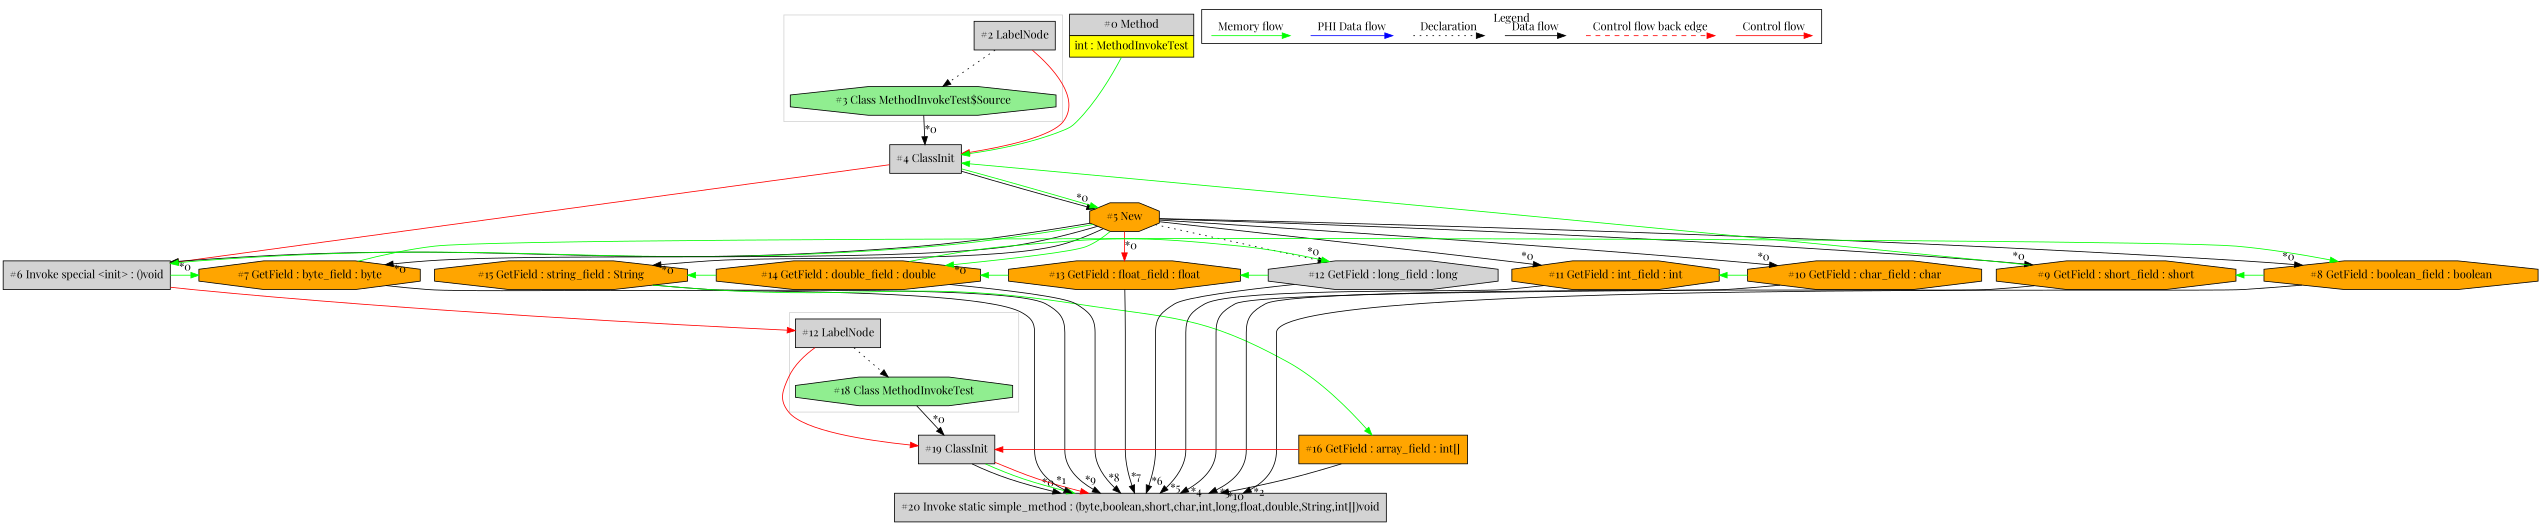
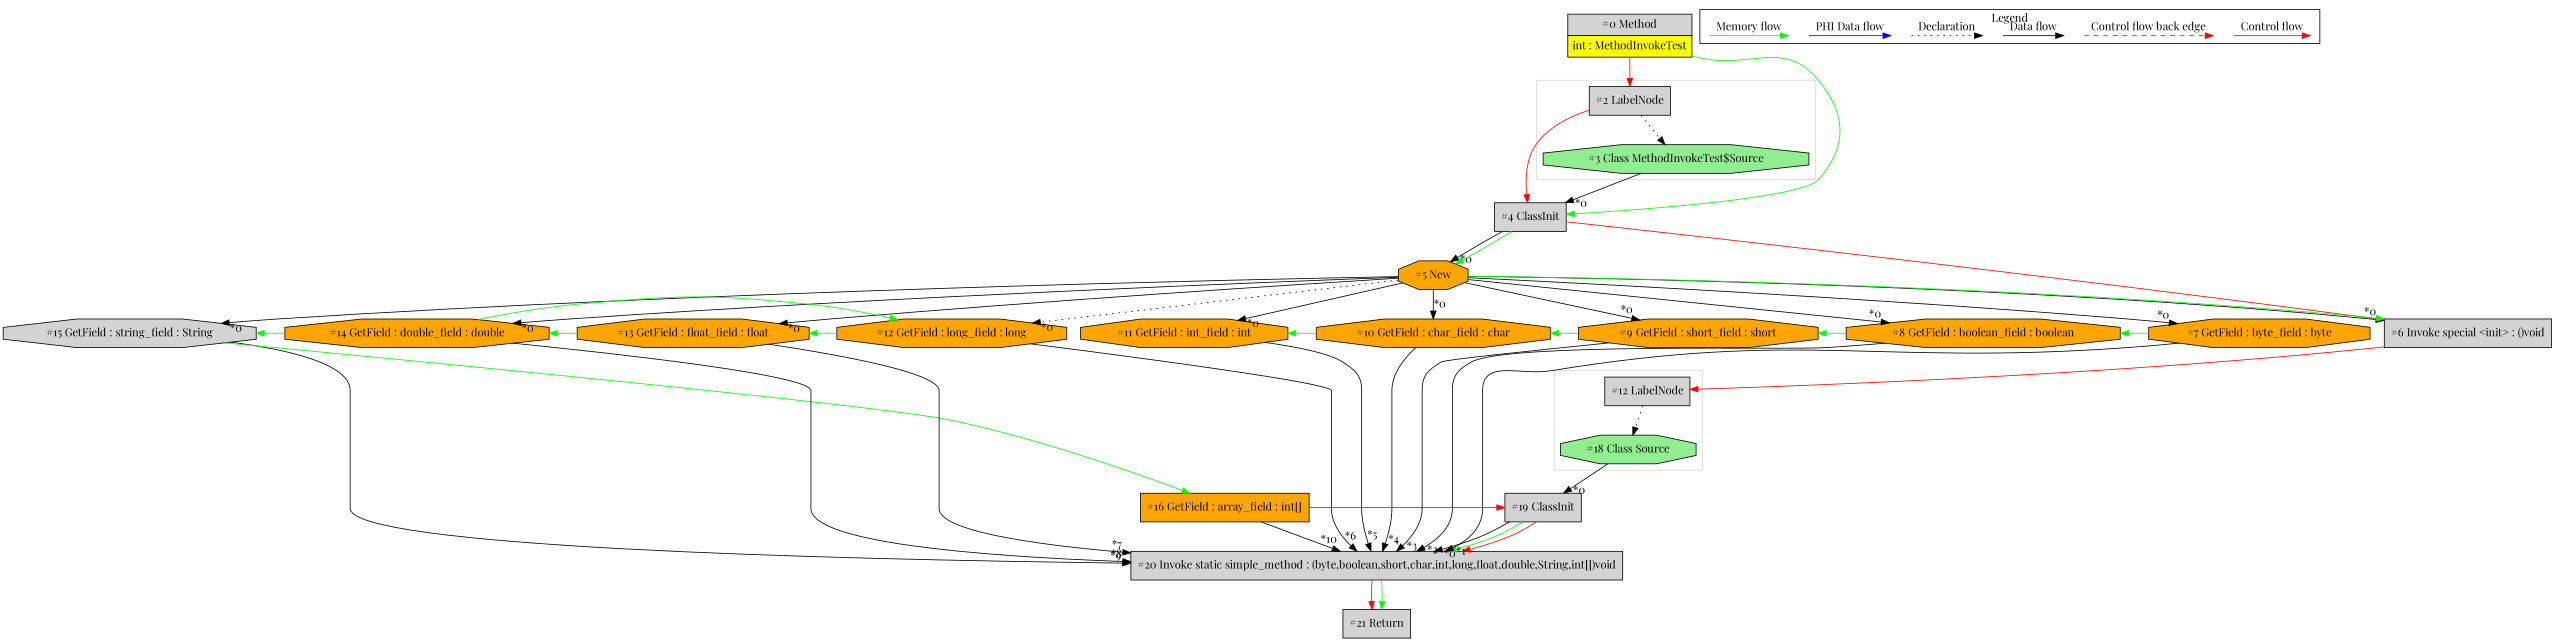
  digraph {
    fontname="Playfair Display"
    ordering=in
    node [fontname="Playfair Display" shape=octagon style=filled]
    edge [fontname="Playfair Display" labeldistance=2]
    n1 [fillcolor=lightgrey label="#12 LabelNode" shape=box]
-   n2 [fillcolor=lightgreen label="#18 Class MethodInvokeTest"]
+   n2 [fillcolor=lightgreen label="#18 Class Source"]
    n3 [fillcolor=lightgreen label="#3 Class MethodInvokeTest$Source"]
    n4 [fillcolor=lightgrey label="#2 LabelNode" shape=box]
    c0 [shape=point style=invis]
    c1 [shape=point style=invis]
    c2 [shape=point style=invis]
    c3 [shape=point style=invis]
    d0 [shape=point style=invis]
    d1 [shape=point style=invis]
    d2 [shape=point style=invis]
    d3 [shape=point style=invis]
    d4 [shape=point style=invis]
    d5 [shape=point style=invis]
    d6 [shape=point style=invis]
    d7 [shape=point style=invis]
    n17 [fillcolor=lightgrey label="#19 ClassInit" shape=box]
    n18 [fillcolor=lightgrey label="#4 ClassInit" shape=box]
    n19 [fillcolor=lightgrey label=<<table border="0" cellborder="1" cellspacing="0" cellpadding="5"><tr><td colspan="1">#0 Method</td></tr><tr><td port="prj1" bgcolor="yellow">int : MethodInvokeTest</td></tr></table>> margin=0 shape=none]
    n20 [fillcolor=orange label="#5 New"]
    n21 [fillcolor=lightgrey label="#6 Invoke special <init> : ()void" shape=box]
    n22 [fillcolor=orange label="#7 GetField : byte_field : byte"]
-   n23 [fillcolor=orange label="#15 GetField : string_field : String"]
+   n23 [fillcolor=lightgrey label="#15 GetField : string_field : String"]
    n24 [fillcolor=orange label="#14 GetField : double_field : double"]
    n25 [fillcolor=orange label="#13 GetField : float_field : float"]
-   n26 [fillcolor=lightgrey label="#12 GetField : long_field : long"]
+   n26 [fillcolor=orange label="#12 GetField : long_field : long"]
    n27 [fillcolor=orange label="#11 GetField : int_field : int"]
    n28 [fillcolor=orange label="#10 GetField : char_field : char"]
    n29 [fillcolor=orange label="#9 GetField : short_field : short"]
    n30 [fillcolor=orange label="#8 GetField : boolean_field : boolean"]
    n31 [fillcolor=lightgrey label="#20 Invoke static simple_method : (byte,boolean,short,char,int,long,float,double,String,int[])void" shape=box]
    n32 [fillcolor=orange label="#16 GetField : array_field : int[]" shape=box]
+   n33 [fillcolor=lightgrey label="#21 Return" shape=box]
    subgraph cluster_1 {
      color=lightgray
      n1
      n2
    }
    subgraph cluster_2 {
      color=lightgray
      n3
      n4
    }
    subgraph cluster_3 {
      label=Legend
      subgraph sub_4 {
        label=Legend
        rank=same
        c0
        c1
        c2
        c3
        d0
        d1
        d2
        d3
        d4
        d5
        d6
        d7
      }
    }
    n1 -> n2 [style=dotted labeldistance=""]
-   n1 -> n17 [color=red fontcolor=red]
    n2 -> n17 [headlabel="*0"]
    n3 -> n18 [headlabel="*0"]
    n4 -> n3 [style=dotted labeldistance=""]
    n4 -> n18 [color=red fontcolor=red]
    c0 -> c1 [color=red label="Control flow" style=solid labeldistance=""]
    c2 -> c3 [color=red label="Control flow back edge" style=dashed labeldistance=""]
    d0 -> d1 [label="Data flow" labeldistance=""]
    d2 -> d3 [label=Declaration style=dotted labeldistance=""]
    d4 -> d5 [color=blue label="PHI Data flow" labeldistance=""]
    d6 -> d7 [color=green label="Memory flow" labeldistance=""]
    n17 -> n31 [headlabel="*0"]
    n17 -> n31 [color=green constraint=false]
    n17 -> n31 [color=red fontcolor=red]
    n18 -> n20 [headlabel="*0"]
    n18 -> n20 [color=green constraint=false]
    n18 -> n21 [color=red fontcolor=red]
+   n19 -> n4 [color=red fontcolor=red]
    n19 -> n18 [color=green constraint=false]
    n20 -> n21 [headlabel="*0"]
    n20 -> n21 [color=green constraint=false]
    n20 -> n22 [headlabel="*0"]
    n20 -> n23 [headlabel="*0"]
-   n20 -> n24 [headlabel="*0" color=green]
-   n20 -> n25 [headlabel="*0" color=red]
+   n20 -> n24 [headlabel="*0"]
+   n20 -> n25 [headlabel="*0"]
    n20 -> n26 [headlabel="*0" style=dotted]
    n20 -> n27 [headlabel="*0"]
    n20 -> n28 [headlabel="*0"]
    n20 -> n29 [headlabel="*0"]
    n20 -> n30 [headlabel="*0"]
    n21 -> n1 [color=red fontcolor=red]
-   n21 -> n22 [color=green constraint=false]
    n22 -> n30 [color=green constraint=false]
    n22 -> n31 [headlabel="*1"]
    n23 -> n31 [headlabel="*9"]
    n23 -> n32 [color=green constraint=false]
    n24 -> n23 [color=green constraint=false]
    n24 -> n26 [color=green constraint=false]
    n24 -> n31 [headlabel="*8"]
    n25 -> n24 [color=green constraint=false]
    n25 -> n31 [headlabel="*7"]
    n26 -> n25 [color=green constraint=false]
    n26 -> n31 [headlabel="*6"]
    n27 -> n31 [headlabel="*5"]
    n28 -> n27 [color=green constraint=false]
    n28 -> n31 [headlabel="*4"]
-   n29 -> n18 [color=green constraint=false]
+   n29 -> n28 [color=green constraint=false]
    n29 -> n31 [headlabel="*3"]
    n30 -> n29 [color=green constraint=false]
    n30 -> n31 [headlabel="*2"]
+   n31 -> n33 [color=red fontcolor=red]
+   n31 -> n33 [color=green constraint=false]
    n32 -> n17 [color=red constraint=false]
    n32 -> n31 [headlabel="*10"]
  }
